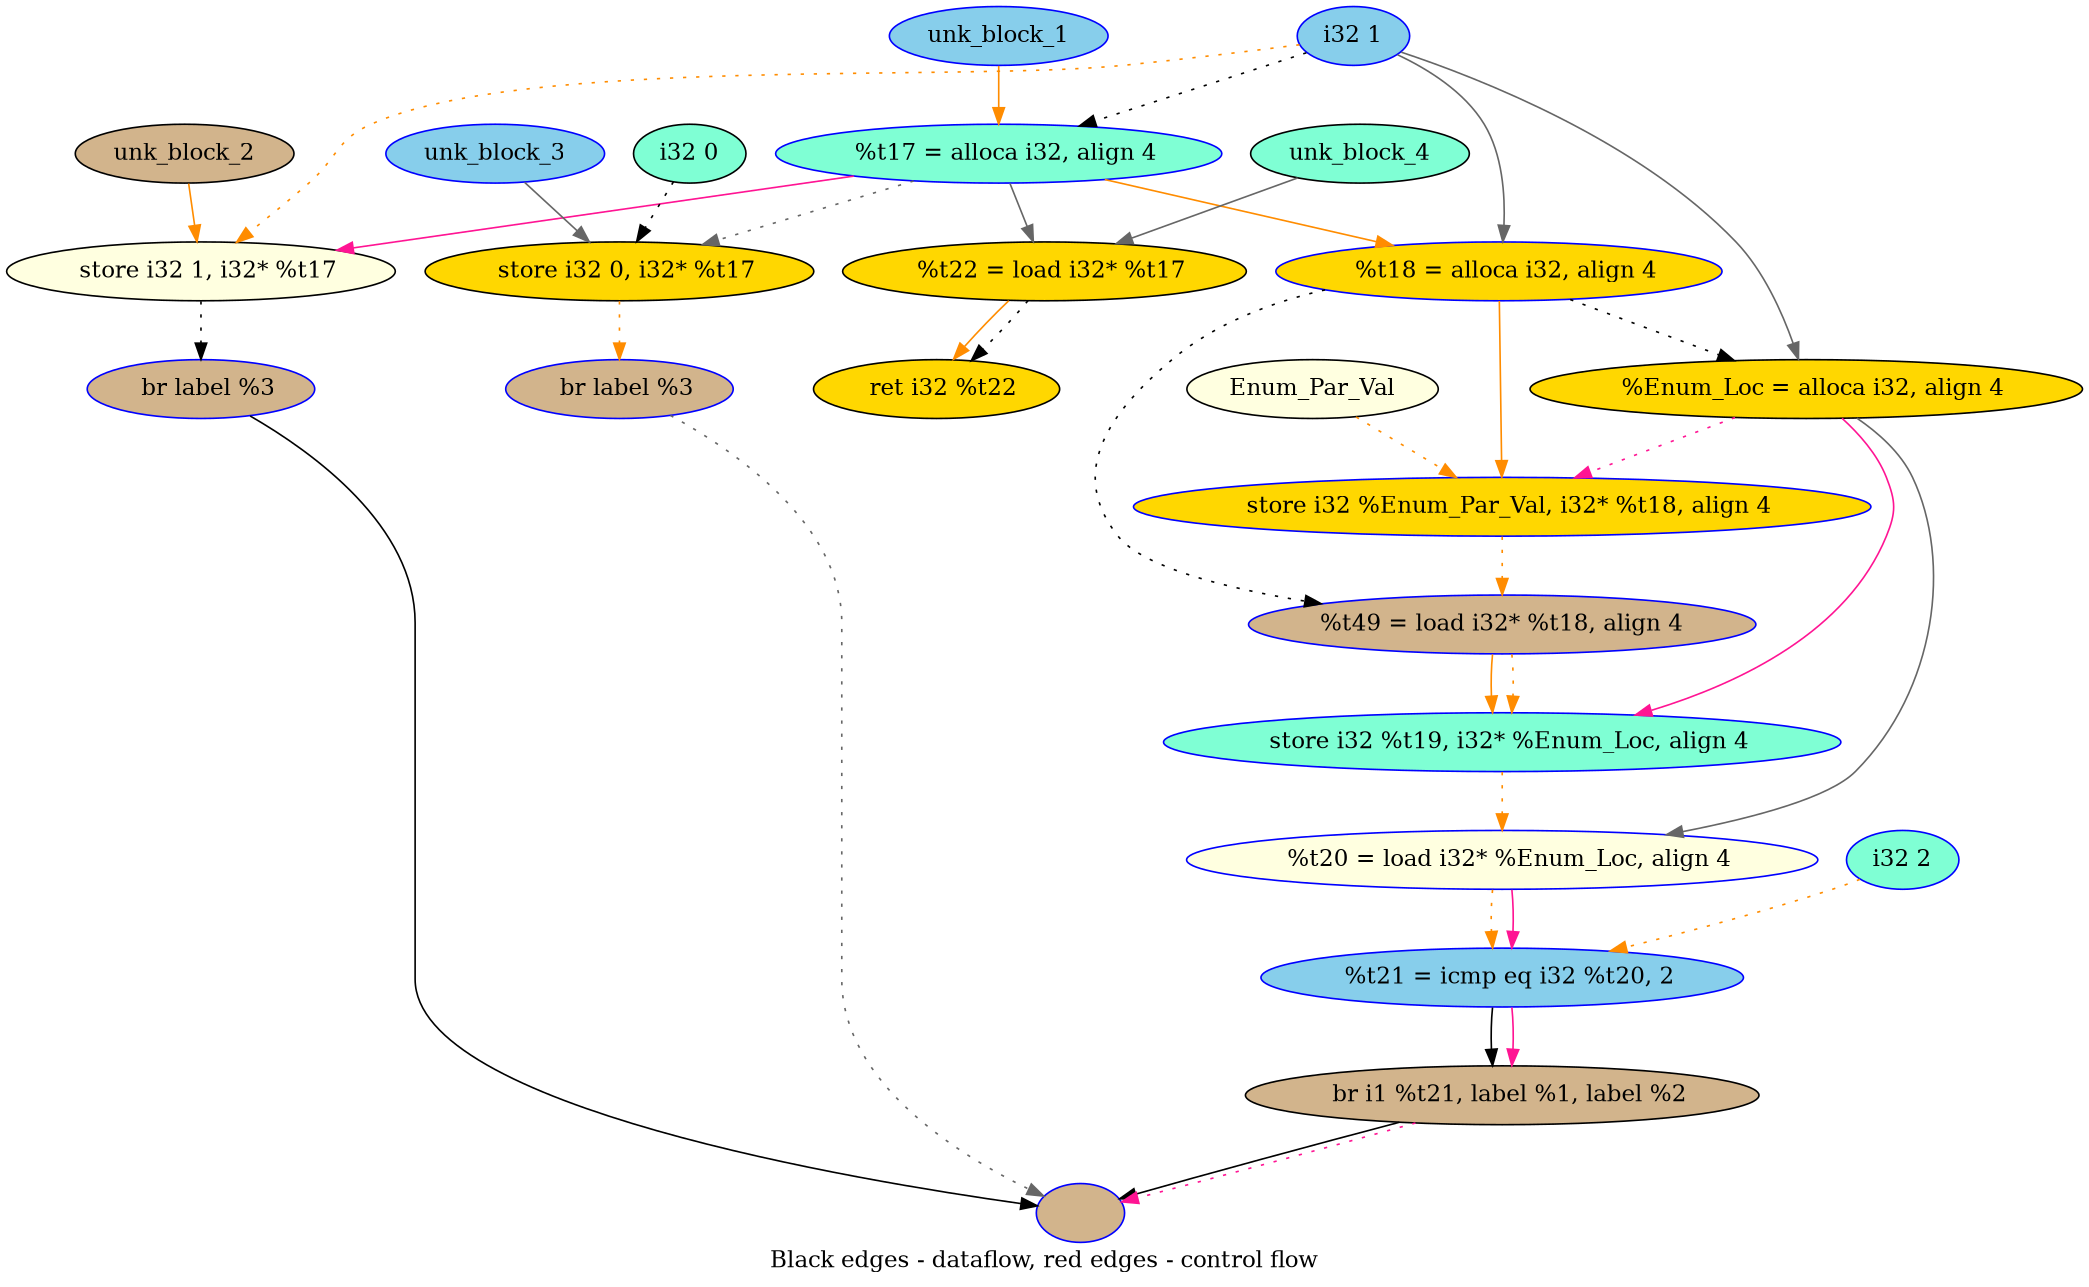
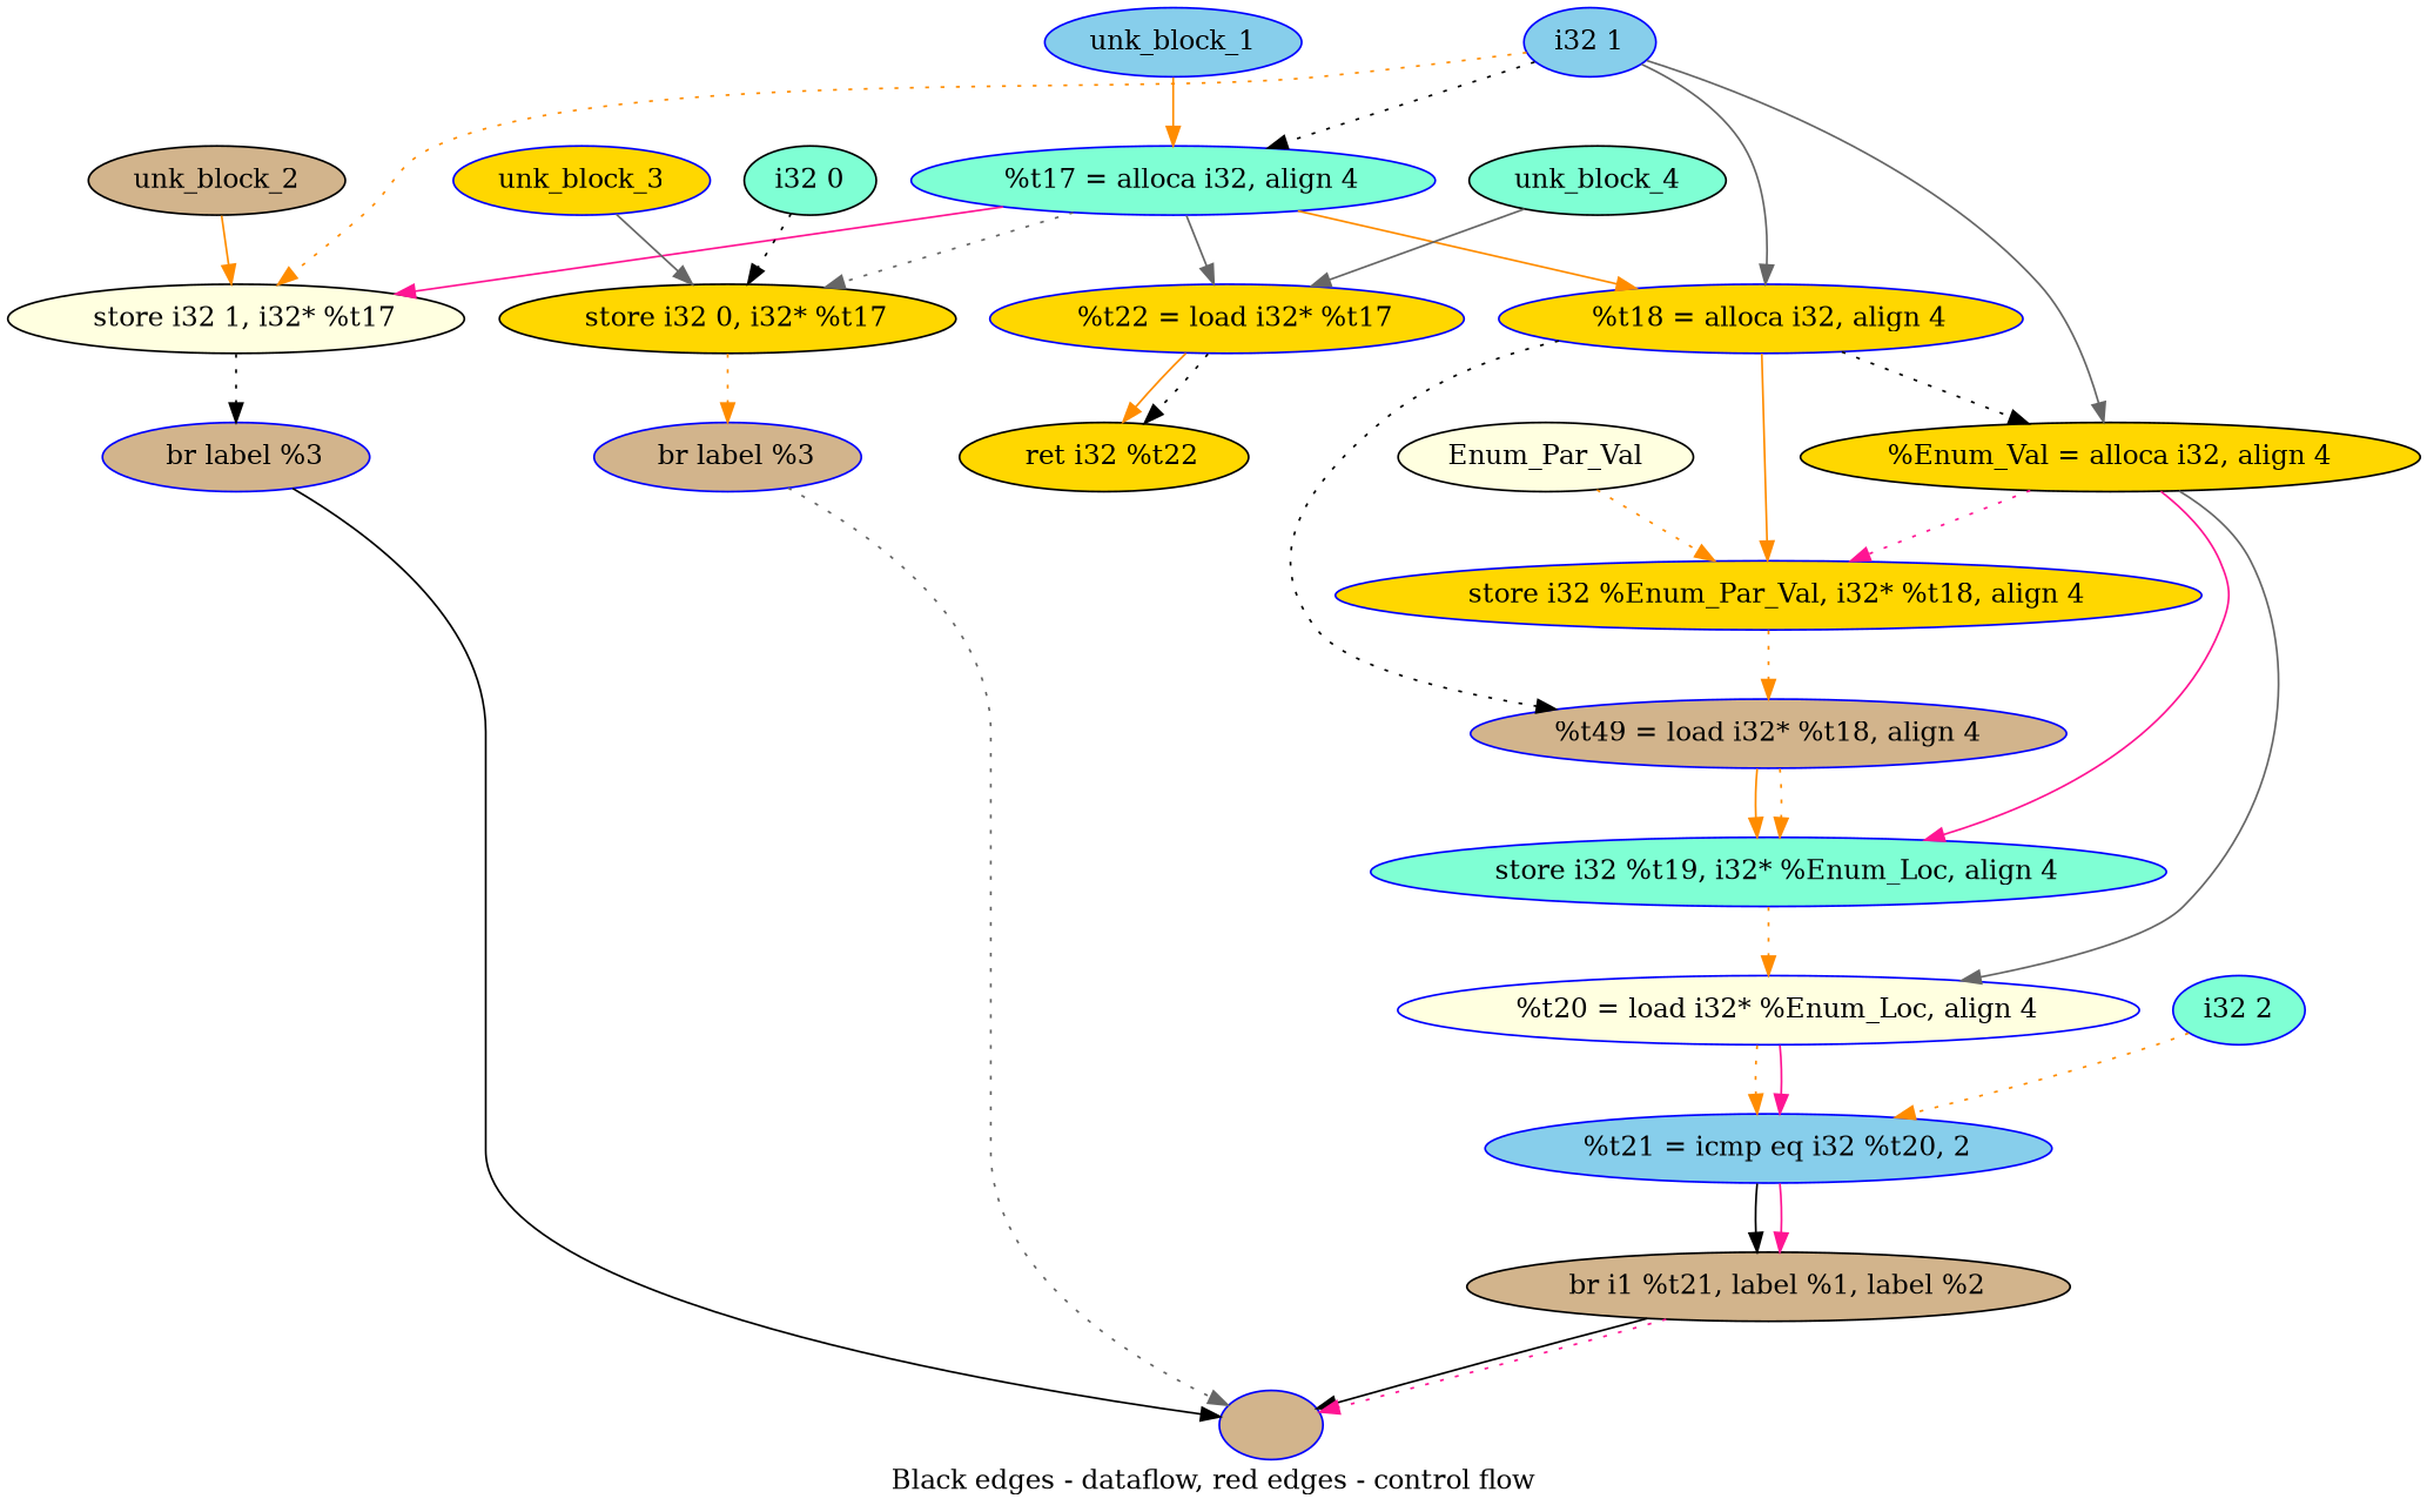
  digraph {
    compound=true
    label="Black edges - dataflow, red edges - control flow"
    node [color=blue fillcolor=gold style=filled]
    edge [color=darkorange style=solid]
    n1 [fillcolor=aquamarine label="  %t17 = alloca i32, align 4"]
    n2 [label="  %t18 = alloca i32, align 4"]
    n3 [color=black fillcolor=lightyellow label="  store i32 1, i32* %t17"]
    n4 [color=black label="  store i32 0, i32* %t17"]
-   n5 [color=black label="  %t22 = load i32* %t17"]
-   n6 [color=black label="  %Enum_Loc = alloca i32, align 4"]
+   n5 [label="  %t22 = load i32* %t17"]
+   n6 [color=black label="%Enum_Val = alloca i32, align 4"]
    n7 [label="  store i32 %Enum_Par_Val, i32* %t18, align 4"]
    n8 [fillcolor=tan label="%t49 = load i32* %t18, align 4"]
    n9 [fillcolor=tan label="  br label %3"]
    n10 [fillcolor=tan label="  br label %3"]
    n11 [color=black label="  ret i32 %t22"]
    n12 [fillcolor=aquamarine label="  store i32 %t19, i32* %Enum_Loc, align 4"]
    n13 [fillcolor=lightyellow label="  %t20 = load i32* %Enum_Loc, align 4"]
    n14 [fillcolor=skyblue label="  %t21 = icmp eq i32 %t20, 2"]
    n15 [color=black fillcolor=tan label="  br i1 %t21, label %1, label %2"]
    "" [fillcolor=tan]
    unk_block_1 [fillcolor=skyblue]
    "i32 1" [fillcolor=skyblue]
    Enum_Par_Val [color=black fillcolor=lightyellow]
    "i32 2" [fillcolor=aquamarine]
    unk_block_2 [color=black fillcolor=tan]
-   unk_block_3 [fillcolor=skyblue]
+   unk_block_3
    "i32 0" [color=black fillcolor=aquamarine]
    unk_block_4 [color=black fillcolor=aquamarine]
    n1 -> n2 [weight=2]
    n1 -> n3 [color=deeppink]
    n1 -> n4 [color=gray40 style=dotted]
    n1 -> n5 [color=gray40]
    n2 -> n6 [color=black style=dotted weight=2]
    n2 -> n7
    n2 -> n8 [color=black style=dotted]
    n3 -> n9 [color=black style=dotted weight=2]
    n4 -> n10 [style=dotted weight=2]
    n5 -> n11 [weight=2]
    n5 -> n11 [color=black style=dotted]
    n6 -> n7 [color=deeppink style=dotted weight=2]
    n6 -> n12 [color=deeppink]
    n6 -> n13 [color=gray40]
    n7 -> n8 [style=dotted weight=2]
    n8 -> n12 [weight=2]
    n8 -> n12 [style=dotted]
    n9 -> "" [color=black]
    n10 -> "" [color=gray40 style=dotted]
    n12 -> n13 [style=dotted weight=2]
    n13 -> n14 [style=dotted weight=2]
    n13 -> n14 [color=deeppink]
    n14 -> n15 [color=black weight=2]
    n14 -> n15 [color=deeppink]
    n15 -> "" [color=black]
    n15 -> "" [color=deeppink style=dotted]
    unk_block_1 -> n1
    "i32 1" -> n1 [color=black style=dotted]
    "i32 1" -> n2 [color=gray40]
    "i32 1" -> n3 [style=dotted]
    "i32 1" -> n6 [color=gray40]
    Enum_Par_Val -> n7 [style=dotted]
    "i32 2" -> n14 [style=dotted]
    unk_block_2 -> n3
    unk_block_3 -> n4 [color=gray40]
    "i32 0" -> n4 [color=black style=dotted]
    unk_block_4 -> n5 [color=gray40]
  }
